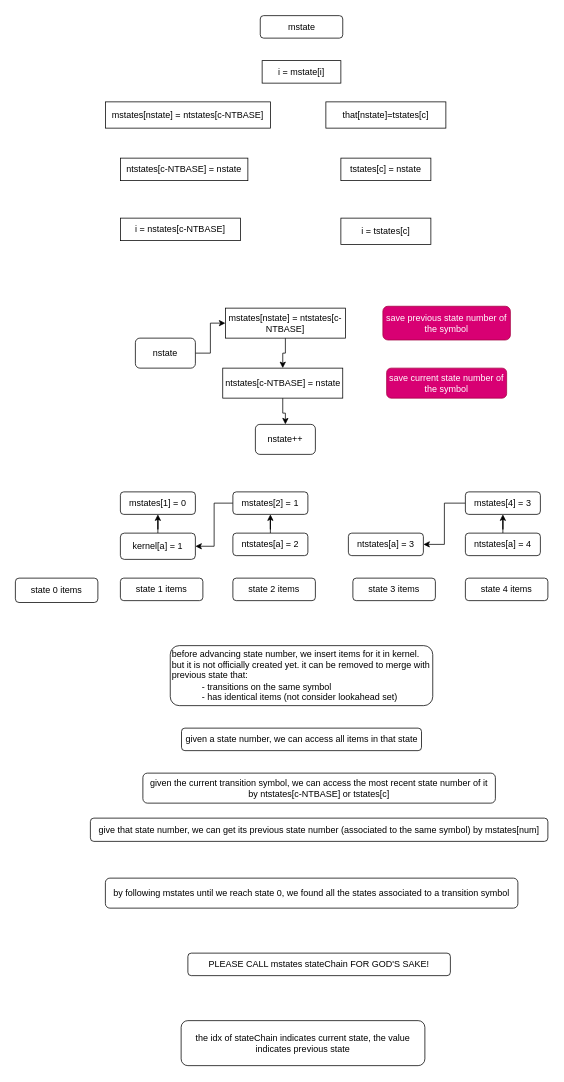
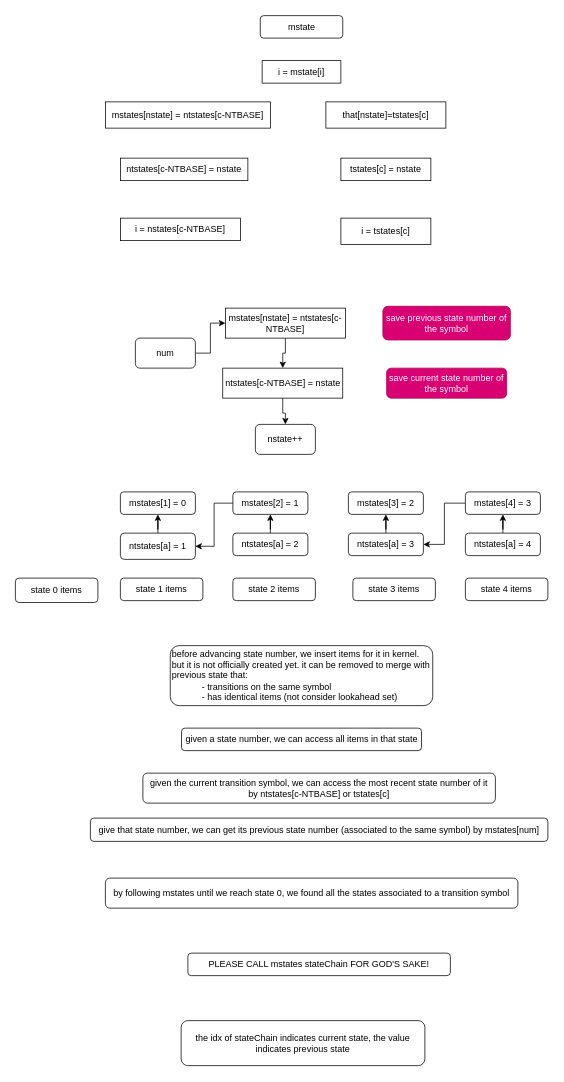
  <mxCell id="0" />
  <mxCell id="1" parent="0" />
  <mxCell id="2" value="mstate" style="rounded=1;whiteSpace=wrap;html=1;" vertex="1" parent="1"><mxGeometry x="346.5" y="20" width="110" height="30" as="geometry" /></mxCell>
  <mxCell id="3" value="i = mstate[i]" style="rounded=0;whiteSpace=wrap;html=1;" vertex="1" parent="1"><mxGeometry x="349" y="80" width="105" height="30" as="geometry" /></mxCell>
  <mxCell id="4" value="mstates[nstate] = ntstates[c-NTBASE]" style="rounded=0;whiteSpace=wrap;html=1;" vertex="1" parent="1"><mxGeometry x="140" y="135" width="220" height="35" as="geometry" /></mxCell>
  <mxCell id="5" value="that[nstate]=tstates[c]" style="rounded=0;whiteSpace=wrap;html=1;" vertex="1" parent="1"><mxGeometry x="434" y="135" width="160" height="35" as="geometry" /></mxCell>
  <mxCell id="6" value="i = nstates[c-NTBASE]" style="rounded=0;whiteSpace=wrap;html=1;" vertex="1" parent="1"><mxGeometry x="160" y="290" width="160" height="30" as="geometry" /></mxCell>
  <mxCell id="7" value="ntstates[c-NTBASE] = nstate" style="rounded=0;whiteSpace=wrap;html=1;" vertex="1" parent="1"><mxGeometry x="160" y="210" width="170" height="30" as="geometry" /></mxCell>
  <mxCell id="8" value="i = tstates[c]" style="rounded=0;whiteSpace=wrap;html=1;" vertex="1" parent="1"><mxGeometry x="454" y="290" width="120" height="35" as="geometry" /></mxCell>
  <mxCell id="9" value="tstates[c] = nstate" style="rounded=0;whiteSpace=wrap;html=1;" vertex="1" parent="1"><mxGeometry x="454" y="210" width="120" height="30" as="geometry" /></mxCell>
  <mxCell id="10" style="edgeStyle=orthogonalEdgeStyle;rounded=0;orthogonalLoop=1;jettySize=auto;html=1;entryX=0;entryY=0.5;entryDx=0;entryDy=0;" edge="1" parent="1" source="11" target="14"><mxGeometry relative="1" as="geometry" /></mxCell>
- <mxCell id="11" value="nstate" style="rounded=1;whiteSpace=wrap;html=1;" vertex="1" parent="1"><mxGeometry x="180" y="450" width="80" height="40" as="geometry" /></mxCell>
+ <mxCell id="11" value="num" style="rounded=1;whiteSpace=wrap;html=1;" vertex="1" parent="1"><mxGeometry x="180" y="450" width="80" height="40" as="geometry" /></mxCell>
  <mxCell id="12" value="nstate++" style="rounded=1;whiteSpace=wrap;html=1;" vertex="1" parent="1"><mxGeometry x="340" y="565" width="80" height="40" as="geometry" /></mxCell>
  <mxCell id="13" style="edgeStyle=orthogonalEdgeStyle;rounded=0;orthogonalLoop=1;jettySize=auto;html=1;" edge="1" parent="1" source="14" target="16"><mxGeometry relative="1" as="geometry" /></mxCell>
  <mxCell id="14" value="mstates[nstate] = ntstates[c-NTBASE]" style="rounded=0;whiteSpace=wrap;html=1;" vertex="1" parent="1"><mxGeometry x="300" y="410" width="160" height="40" as="geometry" /></mxCell>
  <mxCell id="15" style="edgeStyle=orthogonalEdgeStyle;rounded=0;orthogonalLoop=1;jettySize=auto;html=1;entryX=0.5;entryY=0;entryDx=0;entryDy=0;" edge="1" parent="1" source="16" target="12"><mxGeometry relative="1" as="geometry" /></mxCell>
  <mxCell id="16" value="ntstates[c-NTBASE] = nstate" style="rounded=0;whiteSpace=wrap;html=1;" vertex="1" parent="1"><mxGeometry x="296.5" y="490" width="160" height="40" as="geometry" /></mxCell>
  <mxCell id="17" value="save previous state number of the symbol" style="rounded=1;whiteSpace=wrap;html=1;fillColor=#d80073;fontColor=#ffffff;strokeColor=#A50040;" vertex="1" parent="1"><mxGeometry x="510" y="407.5" width="170" height="45" as="geometry" /></mxCell>
  <mxCell id="18" value="save current state number of the symbol" style="rounded=1;whiteSpace=wrap;html=1;fillColor=#d80073;fontColor=#ffffff;strokeColor=#A50040;" vertex="1" parent="1"><mxGeometry x="515" y="490" width="160" height="40" as="geometry" /></mxCell>
  <mxCell id="19" style="edgeStyle=orthogonalEdgeStyle;rounded=0;orthogonalLoop=1;jettySize=auto;html=1;entryX=0.5;entryY=1;entryDx=0;entryDy=0;" edge="1" parent="1" source="20" target="21"><mxGeometry relative="1" as="geometry" /></mxCell>
- <mxCell id="20" value="kernel[a] = 1" style="rounded=1;whiteSpace=wrap;html=1;" vertex="1" parent="1"><mxGeometry x="160" y="710" width="100" height="35" as="geometry" /></mxCell>
+ <mxCell id="20" value="ntstates[a] = 1" style="rounded=1;whiteSpace=wrap;html=1;" vertex="1" parent="1"><mxGeometry x="160" y="710" width="100" height="35" as="geometry" /></mxCell>
  <mxCell id="21" value="mstates[1] = 0" style="rounded=1;whiteSpace=wrap;html=1;" vertex="1" parent="1"><mxGeometry x="160" y="655" width="100" height="30" as="geometry" /></mxCell>
  <mxCell id="22" style="edgeStyle=orthogonalEdgeStyle;rounded=0;orthogonalLoop=1;jettySize=auto;html=1;entryX=0.5;entryY=1;entryDx=0;entryDy=0;" edge="1" parent="1" source="23" target="25"><mxGeometry relative="1" as="geometry" /></mxCell>
  <mxCell id="23" value="ntstates[a] = 2" style="rounded=1;whiteSpace=wrap;html=1;" vertex="1" parent="1"><mxGeometry x="310" y="710" width="100" height="30" as="geometry" /></mxCell>
  <mxCell id="24" style="edgeStyle=orthogonalEdgeStyle;rounded=0;orthogonalLoop=1;jettySize=auto;html=1;entryX=1;entryY=0.5;entryDx=0;entryDy=0;" edge="1" parent="1" source="25" target="20"><mxGeometry relative="1" as="geometry" /></mxCell>
  <mxCell id="25" value="mstates[2] = 1" style="rounded=1;whiteSpace=wrap;html=1;" vertex="1" parent="1"><mxGeometry x="310" y="655" width="100" height="30" as="geometry" /></mxCell>
+ <mxCell id="26" value="mstates[3] = 2" style="rounded=1;whiteSpace=wrap;html=1;" vertex="1" parent="1"><mxGeometry x="464" y="655" width="100" height="30" as="geometry" /></mxCell>
+ <mxCell id="27" style="edgeStyle=orthogonalEdgeStyle;rounded=0;orthogonalLoop=1;jettySize=auto;html=1;entryX=0.5;entryY=1;entryDx=0;entryDy=0;" edge="1" parent="1" source="28" target="26"><mxGeometry relative="1" as="geometry" /></mxCell>
  <mxCell id="28" value="ntstates[a] = 3" style="rounded=1;whiteSpace=wrap;html=1;" vertex="1" parent="1"><mxGeometry x="464" y="710" width="100" height="30" as="geometry" /></mxCell>
  <mxCell id="29" style="edgeStyle=orthogonalEdgeStyle;rounded=0;orthogonalLoop=1;jettySize=auto;html=1;entryX=1;entryY=0.5;entryDx=0;entryDy=0;" edge="1" parent="1" source="30" target="28"><mxGeometry relative="1" as="geometry" /></mxCell>
  <mxCell id="30" value="mstates[4] = 3" style="rounded=1;whiteSpace=wrap;html=1;" vertex="1" parent="1"><mxGeometry x="620" y="655" width="100" height="30" as="geometry" /></mxCell>
  <mxCell id="31" style="edgeStyle=orthogonalEdgeStyle;rounded=0;orthogonalLoop=1;jettySize=auto;html=1;entryX=0.5;entryY=1;entryDx=0;entryDy=0;" edge="1" parent="1" source="32" target="30"><mxGeometry relative="1" as="geometry" /></mxCell>
  <mxCell id="32" value="ntstates[a] = 4" style="rounded=1;whiteSpace=wrap;html=1;" vertex="1" parent="1"><mxGeometry x="620" y="710" width="100" height="30" as="geometry" /></mxCell>
  <mxCell id="33" value="state 1 items" style="rounded=1;whiteSpace=wrap;html=1;" vertex="1" parent="1"><mxGeometry x="160" y="770" width="110" height="30" as="geometry" /></mxCell>
  <mxCell id="34" value="state 0 items" style="rounded=1;whiteSpace=wrap;html=1;" vertex="1" parent="1"><mxGeometry x="20" y="770" width="110" height="32.5" as="geometry" /></mxCell>
  <mxCell id="35" value="state 2 items" style="rounded=1;whiteSpace=wrap;html=1;" vertex="1" parent="1"><mxGeometry x="310" y="770" width="110" height="30" as="geometry" /></mxCell>
  <mxCell id="36" value="state 3 items" style="rounded=1;whiteSpace=wrap;html=1;" vertex="1" parent="1"><mxGeometry x="470" y="770" width="110" height="30" as="geometry" /></mxCell>
  <mxCell id="37" value="state 4 items" style="rounded=1;whiteSpace=wrap;html=1;" vertex="1" parent="1"><mxGeometry x="620" y="770" width="110" height="30" as="geometry" /></mxCell>
  <mxCell id="38" value="given a state number, we can access all items in that state" style="rounded=1;whiteSpace=wrap;html=1;" vertex="1" parent="1"><mxGeometry x="241.5" y="970" width="320" height="30" as="geometry" /></mxCell>
  <mxCell id="39" value="before advancing state number, we insert items for it in kernel. but it is not officially created yet. it can be removed to merge with previous state that:&lt;br&gt;&lt;blockquote data-darkreader-inline-border-left=&quot;&quot; data-darkreader-inline-border-bottom=&quot;&quot; data-darkreader-inline-border-right=&quot;&quot; data-darkreader-inline-border-top=&quot;&quot; style=&quot;margin: 0px 0px 0px 40px; border: none; padding: 0px; --darkreader-inline-border-top: initial; --darkreader-inline-border-right: initial; --darkreader-inline-border-bottom: initial; --darkreader-inline-border-left: initial;&quot;&gt;- transitions on the same symbol&lt;div&gt;- has identical items (not consider lookahead set)&lt;/div&gt;&lt;/blockquote&gt;" style="rounded=1;whiteSpace=wrap;html=1;align=left;" vertex="1" parent="1"><mxGeometry x="226.5" y="860" width="350" height="80" as="geometry" /></mxCell>
  <mxCell id="40" value="given the current transition symbol, we can access the most recent state number of it&lt;div&gt;by ntstates[c-NTBASE] or tstates[c]&lt;/div&gt;" style="rounded=1;whiteSpace=wrap;html=1;" vertex="1" parent="1"><mxGeometry x="190" y="1030" width="470" height="40" as="geometry" /></mxCell>
  <mxCell id="41" value="give that state number, we can get its previous state number (associated to the same symbol) by mstates[num]" style="rounded=1;whiteSpace=wrap;html=1;" vertex="1" parent="1"><mxGeometry x="120" y="1090" width="610" height="31" as="geometry" /></mxCell>
  <mxCell id="42" value="by following mstates until we reach state 0, we found all the states associated to a transition symbol" style="rounded=1;whiteSpace=wrap;html=1;" vertex="1" parent="1"><mxGeometry x="140" y="1170" width="550" height="40" as="geometry" /></mxCell>
  <mxCell id="43" value="PLEASE CALL mstates stateChain FOR GOD'S SAKE!" style="rounded=1;whiteSpace=wrap;html=1;" vertex="1" parent="1"><mxGeometry x="250" y="1270" width="350" height="30" as="geometry" /></mxCell>
  <mxCell id="44" value="the idx of stateChain indicates current state, the value indicates previous state" style="rounded=1;whiteSpace=wrap;html=1;" vertex="1" parent="1"><mxGeometry x="241" y="1360" width="325" height="60" as="geometry" /></mxCell>
